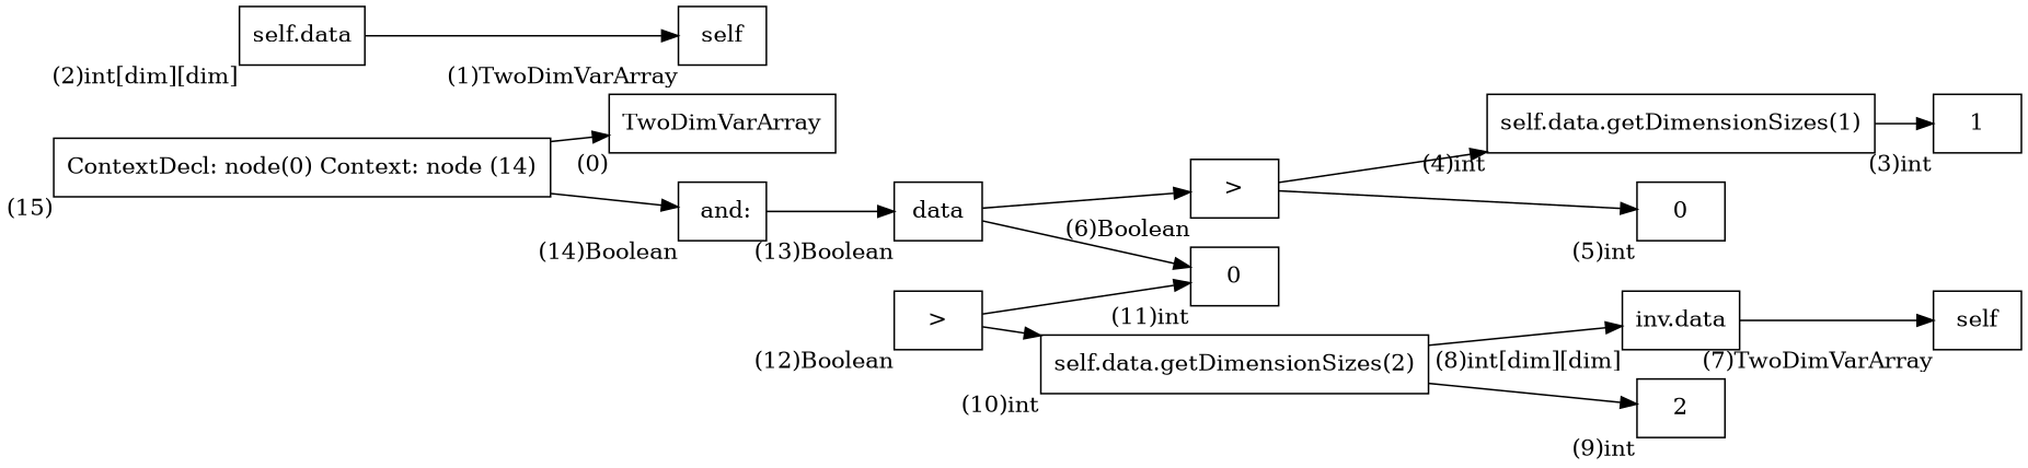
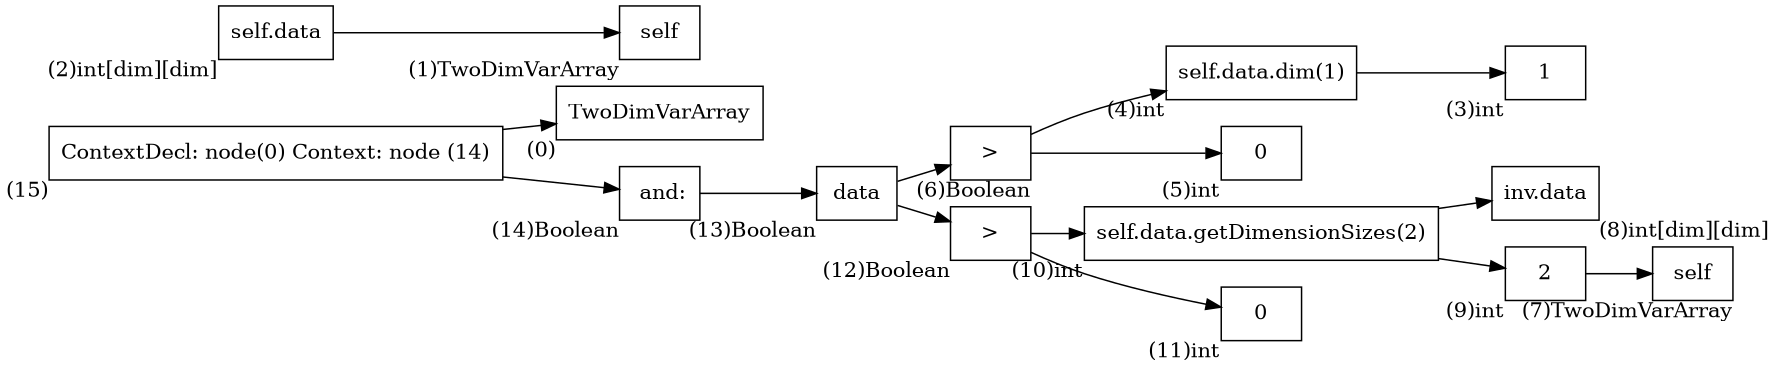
  digraph {
    rankdir=LR
    node [shape=box]
    n1 [label="ContextDecl: node(0) Context: node (14)" xlabel="(15)"]
    n2 [label=TwoDimVarArray xlabel="(0)"]
    n3 [label=" and:" xlabel="(14)Boolean"]
    n4 [label=data xlabel="(13)Boolean"]
    n5 [label=">" xlabel="(6)Boolean"]
    n6 [label=">" xlabel="(12)Boolean"]
-   n7 [label="self.data.getDimensionSizes(1)" xlabel="(4)int"]
+   n7 [label="self.data.dim(1)" xlabel="(4)int"]
    n8 [label=0 xlabel="(5)int"]
    n9 [label="self.data.getDimensionSizes(2)" xlabel="(10)int"]
    n10 [label=0 xlabel="(11)int"]
    n11 [label=1 xlabel="(3)int"]
    n12 [label="inv.data" xlabel="(8)int[dim][dim]"]
    n13 [label=2 xlabel="(9)int"]
    n14 [label="self.data" xlabel="(2)int[dim][dim]"]
    n15 [label=self xlabel="(1)TwoDimVarArray"]
    n16 [label=self xlabel="(7)TwoDimVarArray"]
    n1 -> n2
    n1 -> n3
    n3 -> n4
    n4 -> n5
-   n4 -> n10
+   n4 -> n6
    n5 -> n7
    n5 -> n8
    n6 -> n9
    n6 -> n10
    n7 -> n11
    n9 -> n12
    n9 -> n13
-   n12 -> n16
+   n13 -> n16
    n14 -> n15
  }
